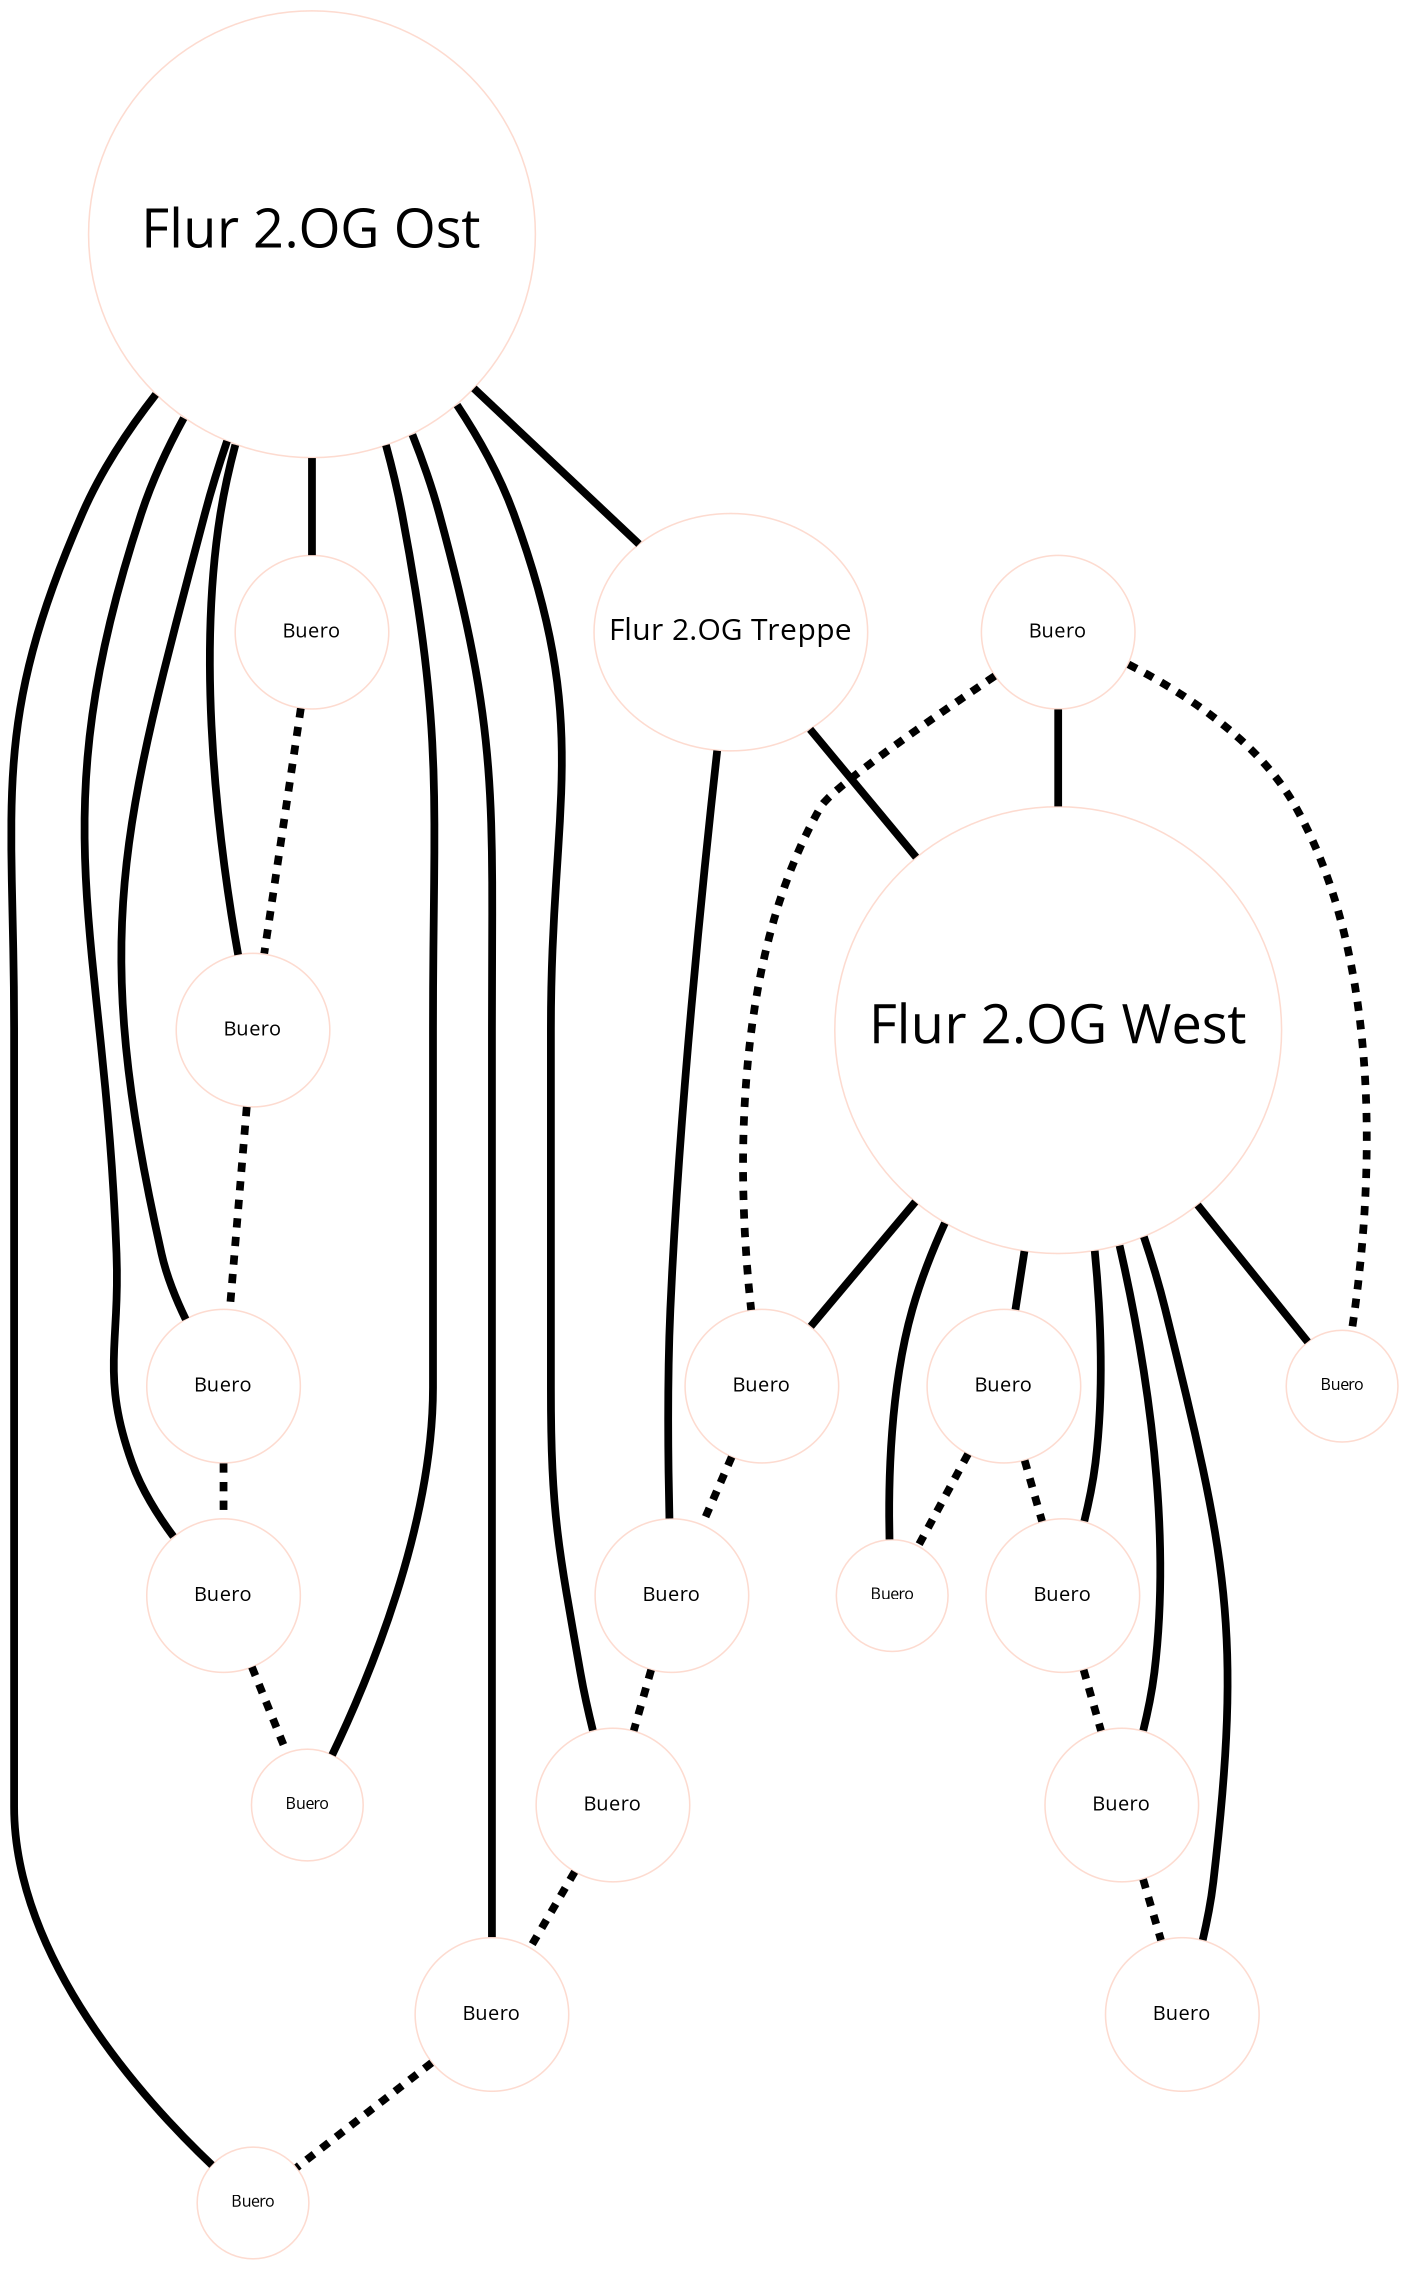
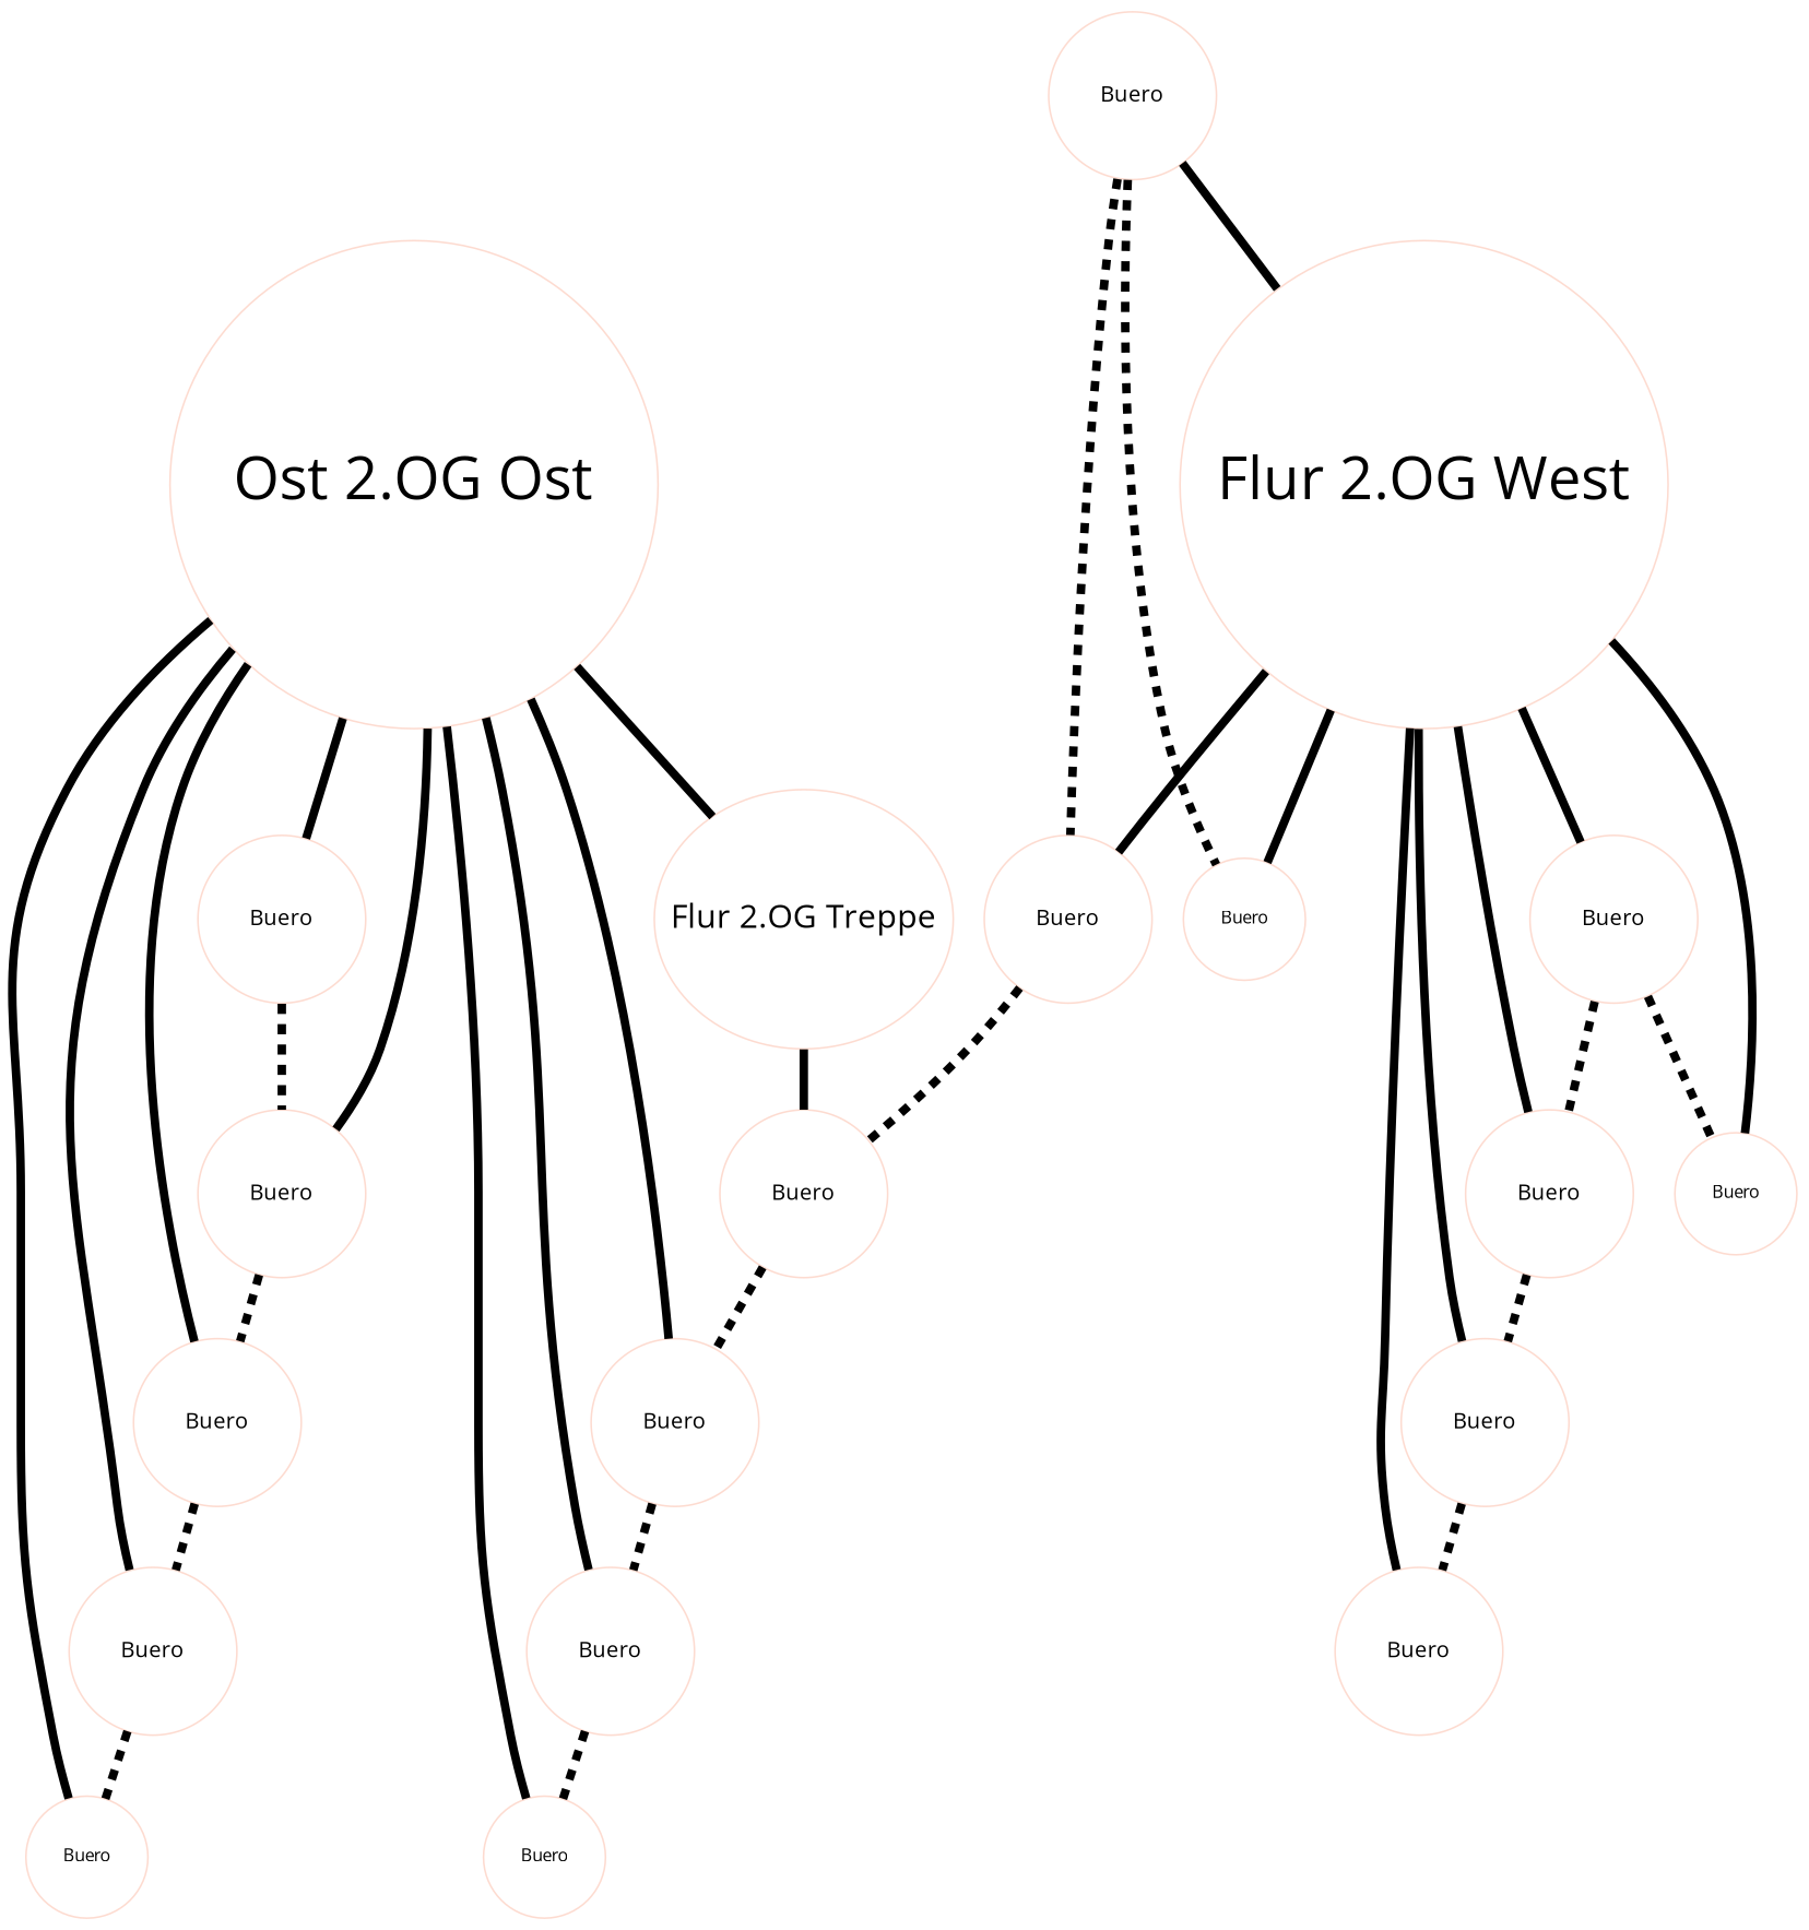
  strict graph {
    fontname="Open Sans"
    node [color="#fddbd0" fontname="Open Sans" fontsize=13.125]
    edge [fontname="Open Sans" penwidth=5 style=solid]
-   n1 [fontsize=35.0 height=4.0 label="Flur 2.OG Ost" width=4.0]
+   n1 [fontsize=35.0 height=4.0 label="Ost 2.OG Ost" width=4.0]
    n2 [height=1.375 label=Buero width=1.375]
    n3 [fontsize=19.375 height=2.125 label="Flur 2.OG Treppe" width=2.125]
    n4 [height=1.375 label=Buero width=1.375]
    n5 [height=1.375 label=Buero width=1.375]
    n6 [fontsize=10.0 height=1.0 label=Buero width=1.0]
    n7 [height=1.375 label=Buero width=1.375]
    n8 [height=1.375 label=Buero width=1.375]
    n9 [height=1.375 label=Buero width=1.375]
    n10 [fontsize=10.0 height=1.0 label=Buero width=1.0]
    n11 [fontsize=35.0 height=4.0 label="Flur 2.OG West" width=4.0]
    n12 [height=1.375 label=Buero width=1.375]
    n13 [height=1.375 label=Buero width=1.375]
    n14 [fontsize=10.0 height=1.0 label=Buero width=1.0]
    n15 [height=1.375 label=Buero width=1.375]
    n16 [height=1.375 label=Buero width=1.375]
    n17 [fontsize=10.0 height=1.0 label=Buero width=1.0]
    n18 [height=1.375 label=Buero width=1.375]
    n19 [height=1.375 label=Buero width=1.375]
    n20 [height=1.375 label=Buero width=1.375]
    n1 -- n2
    n1 -- n3
    n1 -- n4
    n1 -- n5
    n1 -- n6
    n1 -- n7
    n1 -- n8
    n1 -- n9
    n1 -- n10
    n2 -- n7 [style=dashed]
-   n3 -- n11
    n3 -- n12
    n4 -- n5 [style=dashed]
    n5 -- n6 [style=dashed]
    n7 -- n8 [style=dashed]
    n8 -- n9 [style=dashed]
    n9 -- n10 [style=dashed]
    n11 -- n13
    n11 -- n14
    n11 -- n15
    n11 -- n16
    n11 -- n17
    n11 -- n18
    n11 -- n19
    n12 -- n4 [style=dashed]
    n13 -- n12 [style=dashed]
    n15 -- n16 [style=dashed]
    n15 -- n17 [style=dashed]
    n16 -- n18 [style=dashed]
    n18 -- n19 [style=dashed]
    n20 -- n11
    n20 -- n13 [style=dashed]
    n20 -- n14 [style=dashed]
  }
